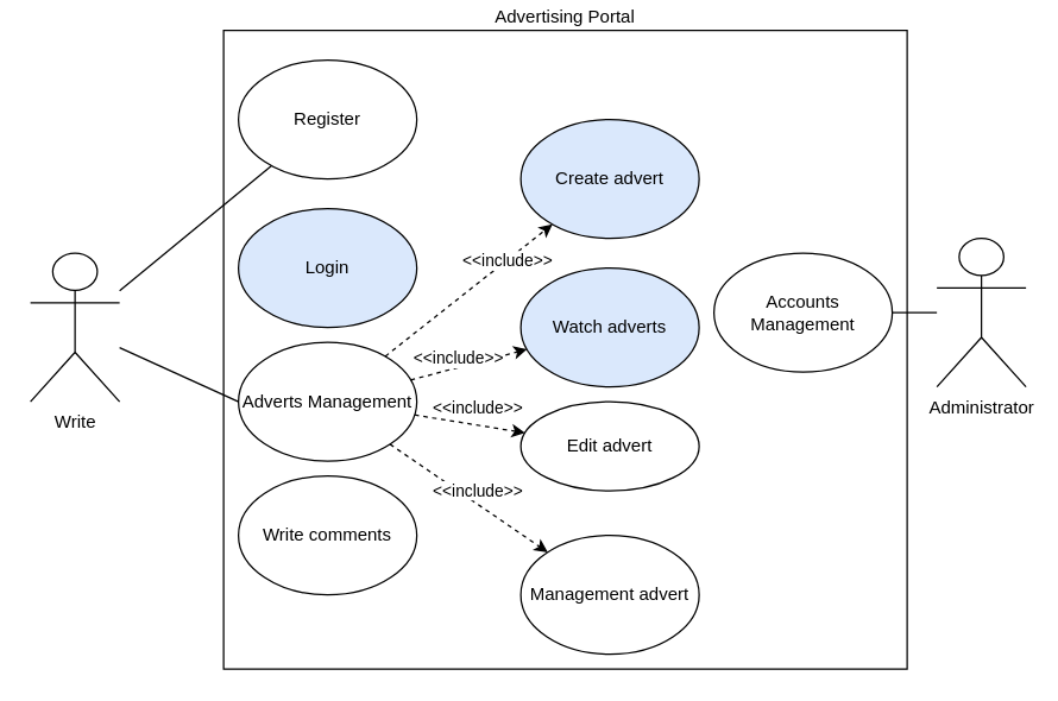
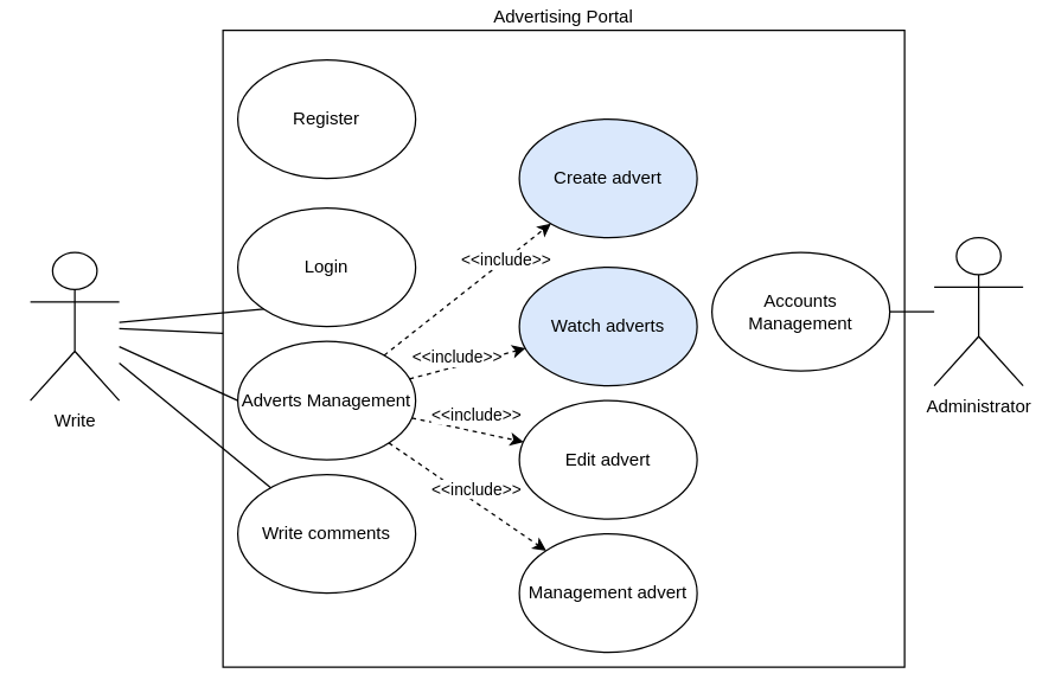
  <mxCell id="0" />
  <mxCell id="1" parent="0" />
  <mxCell id="2" value="Advertising Portal" style="rounded=0;whiteSpace=wrap;html=1;labelPosition=center;verticalLabelPosition=top;align=center;verticalAlign=bottom;" vertex="1" parent="1"><mxGeometry x="150" y="20" width="460" height="430" as="geometry" /></mxCell>
  <mxCell id="3" value="Write" style="shape=umlActor;verticalLabelPosition=bottom;verticalAlign=top;html=1;outlineConnect=0;" vertex="1" parent="1"><mxGeometry x="20" y="170" width="60" height="100" as="geometry" /></mxCell>
- <mxCell id="4" value="Login" style="ellipse;whiteSpace=wrap;html=1;fillColor=#dae8fc;" vertex="1" parent="1"><mxGeometry x="160" y="140" width="120" height="80" as="geometry" /></mxCell>
+ <mxCell id="4" value="Login" style="ellipse;whiteSpace=wrap;html=1;" vertex="1" parent="1"><mxGeometry x="160" y="140" width="120" height="80" as="geometry" /></mxCell>
  <mxCell id="5" value="Register" style="ellipse;whiteSpace=wrap;html=1;" vertex="1" parent="1"><mxGeometry x="160" y="40" width="120" height="80" as="geometry" /></mxCell>
  <mxCell id="6" value="Create advert" style="ellipse;whiteSpace=wrap;html=1;fillColor=#dae8fc;" vertex="1" parent="1"><mxGeometry x="350" y="80" width="120" height="80" as="geometry" /></mxCell>
  <mxCell id="7" value="Watch adverts" style="ellipse;whiteSpace=wrap;html=1;fillColor=#dae8fc;" vertex="1" parent="1"><mxGeometry x="350" y="180" width="120" height="80" as="geometry" /></mxCell>
  <mxCell id="8" value="Management advert" style="ellipse;whiteSpace=wrap;html=1;" vertex="1" parent="1"><mxGeometry x="350" y="360" width="120" height="80" as="geometry" /></mxCell>
- <mxCell id="9" value="Edit advert" style="ellipse;whiteSpace=wrap;html=1;" vertex="1" parent="1"><mxGeometry x="350" y="270" width="120" height="60" as="geometry" /></mxCell>
+ <mxCell id="9" value="Edit advert" style="ellipse;whiteSpace=wrap;html=1;" vertex="1" parent="1"><mxGeometry x="350" y="270" width="120" height="80" as="geometry" /></mxCell>
  <mxCell id="10" value="Write comments" style="ellipse;whiteSpace=wrap;html=1;" vertex="1" parent="1"><mxGeometry x="160" y="320" width="120" height="80" as="geometry" /></mxCell>
  <mxCell id="11" value="Accounts Management" style="ellipse;whiteSpace=wrap;html=1;" vertex="1" parent="1"><mxGeometry x="480" y="170" width="120" height="80" as="geometry" /></mxCell>
  <mxCell id="12" value="Adverts Management" style="ellipse;whiteSpace=wrap;html=1;" vertex="1" parent="1"><mxGeometry x="160" y="230" width="120" height="80" as="geometry" /></mxCell>
  <mxCell id="13" value="Administrator" style="shape=umlActor;verticalLabelPosition=bottom;verticalAlign=top;html=1;outlineConnect=0;" vertex="1" parent="1"><mxGeometry x="630" y="160" width="60" height="100" as="geometry" /></mxCell>
- <mxCell id="14" value="" style="endArrow=none;html=1;rounded=0;" edge="1" parent="1" source="3" target="5"><mxGeometry width="50" height="50" relative="1" as="geometry"><mxPoint x="70" y="250" as="sourcePoint" /><mxPoint x="120" y="200" as="targetPoint" /></mxGeometry></mxCell>
+ <mxCell id="14" value="" style="endArrow=none;html=1;rounded=0;" edge="1" parent="1" source="3" target="2"><mxGeometry width="50" height="50" relative="1" as="geometry"><mxPoint x="70" y="250" as="sourcePoint" /><mxPoint x="120" y="200" as="targetPoint" /></mxGeometry></mxCell>
+ <mxCell id="15" value="" style="endArrow=none;html=1;rounded=0;entryX=0;entryY=1;entryDx=0;entryDy=0;" edge="1" parent="1" source="3" target="4"><mxGeometry width="50" height="50" relative="1" as="geometry"><mxPoint x="-20" y="240" as="sourcePoint" /><mxPoint x="30" y="190" as="targetPoint" /></mxGeometry></mxCell>
  <mxCell id="16" value="" style="endArrow=none;html=1;rounded=0;entryX=0;entryY=0.5;entryDx=0;entryDy=0;" edge="1" parent="1" source="3" target="12"><mxGeometry width="50" height="50" relative="1" as="geometry"><mxPoint x="280" y="350" as="sourcePoint" /><mxPoint x="330" y="300" as="targetPoint" /></mxGeometry></mxCell>
+ <mxCell id="17" value="" style="endArrow=none;html=1;rounded=0;" edge="1" parent="1" source="3" target="10"><mxGeometry width="50" height="50" relative="1" as="geometry"><mxPoint x="280" y="350" as="sourcePoint" /><mxPoint x="330" y="300" as="targetPoint" /></mxGeometry></mxCell>
  <mxCell id="18" value="" style="endArrow=classic;html=1;rounded=0;dashed=1;" edge="1" parent="1" source="12" target="6"><mxGeometry width="50" height="50" relative="1" as="geometry"><mxPoint x="280" y="350" as="sourcePoint" /><mxPoint x="330" y="300" as="targetPoint" /></mxGeometry></mxCell>
  <mxCell id="19" value="&amp;lt;&amp;lt;include&amp;gt;&amp;gt;" style="edgeLabel;html=1;align=center;verticalAlign=middle;resizable=0;points=[];" vertex="1" connectable="0" parent="18"><mxGeometry x="0.453" relative="1" as="geometry"><mxPoint as="offset" /></mxGeometry></mxCell>
  <mxCell id="20" value="" style="endArrow=classic;html=1;rounded=0;dashed=1;" edge="1" parent="1" source="12" target="7"><mxGeometry width="50" height="50" relative="1" as="geometry"><mxPoint x="264.808" y="247.419" as="sourcePoint" /><mxPoint x="355.229" y="162.598" as="targetPoint" /></mxGeometry></mxCell>
  <mxCell id="21" value="&amp;lt;&amp;lt;include&amp;gt;&amp;gt;" style="edgeLabel;html=1;align=center;verticalAlign=middle;resizable=0;points=[];" vertex="1" connectable="0" parent="20"><mxGeometry x="0.453" relative="1" as="geometry"><mxPoint x="-25" as="offset" /></mxGeometry></mxCell>
  <mxCell id="22" value="" style="endArrow=classic;html=1;rounded=0;dashed=1;" edge="1" parent="1" source="12" target="9"><mxGeometry width="50" height="50" relative="1" as="geometry"><mxPoint x="274.808" y="257.419" as="sourcePoint" /><mxPoint x="365.229" y="172.598" as="targetPoint" /></mxGeometry></mxCell>
  <mxCell id="23" value="&amp;lt;&amp;lt;include&amp;gt;&amp;gt;" style="edgeLabel;html=1;align=center;verticalAlign=middle;resizable=0;points=[];" vertex="1" connectable="0" parent="22"><mxGeometry x="0.453" relative="1" as="geometry"><mxPoint x="-12" y="-14" as="offset" /></mxGeometry></mxCell>
  <mxCell id="24" value="" style="endArrow=classic;html=1;rounded=0;dashed=1;" edge="1" parent="1" source="12" target="8"><mxGeometry width="50" height="50" relative="1" as="geometry"><mxPoint x="284.808" y="267.419" as="sourcePoint" /><mxPoint x="375.229" y="182.598" as="targetPoint" /></mxGeometry></mxCell>
  <mxCell id="25" value="&amp;lt;&amp;lt;include&amp;gt;&amp;gt;" style="edgeLabel;html=1;align=center;verticalAlign=middle;resizable=0;points=[];" vertex="1" connectable="0" parent="24"><mxGeometry x="0.453" relative="1" as="geometry"><mxPoint x="-19" y="-22" as="offset" /></mxGeometry></mxCell>
  <mxCell id="26" value="" style="endArrow=none;html=1;rounded=0;" edge="1" parent="1" source="11" target="13"><mxGeometry width="50" height="50" relative="1" as="geometry"><mxPoint x="310" y="590" as="sourcePoint" /><mxPoint x="360" y="540" as="targetPoint" /></mxGeometry></mxCell>
